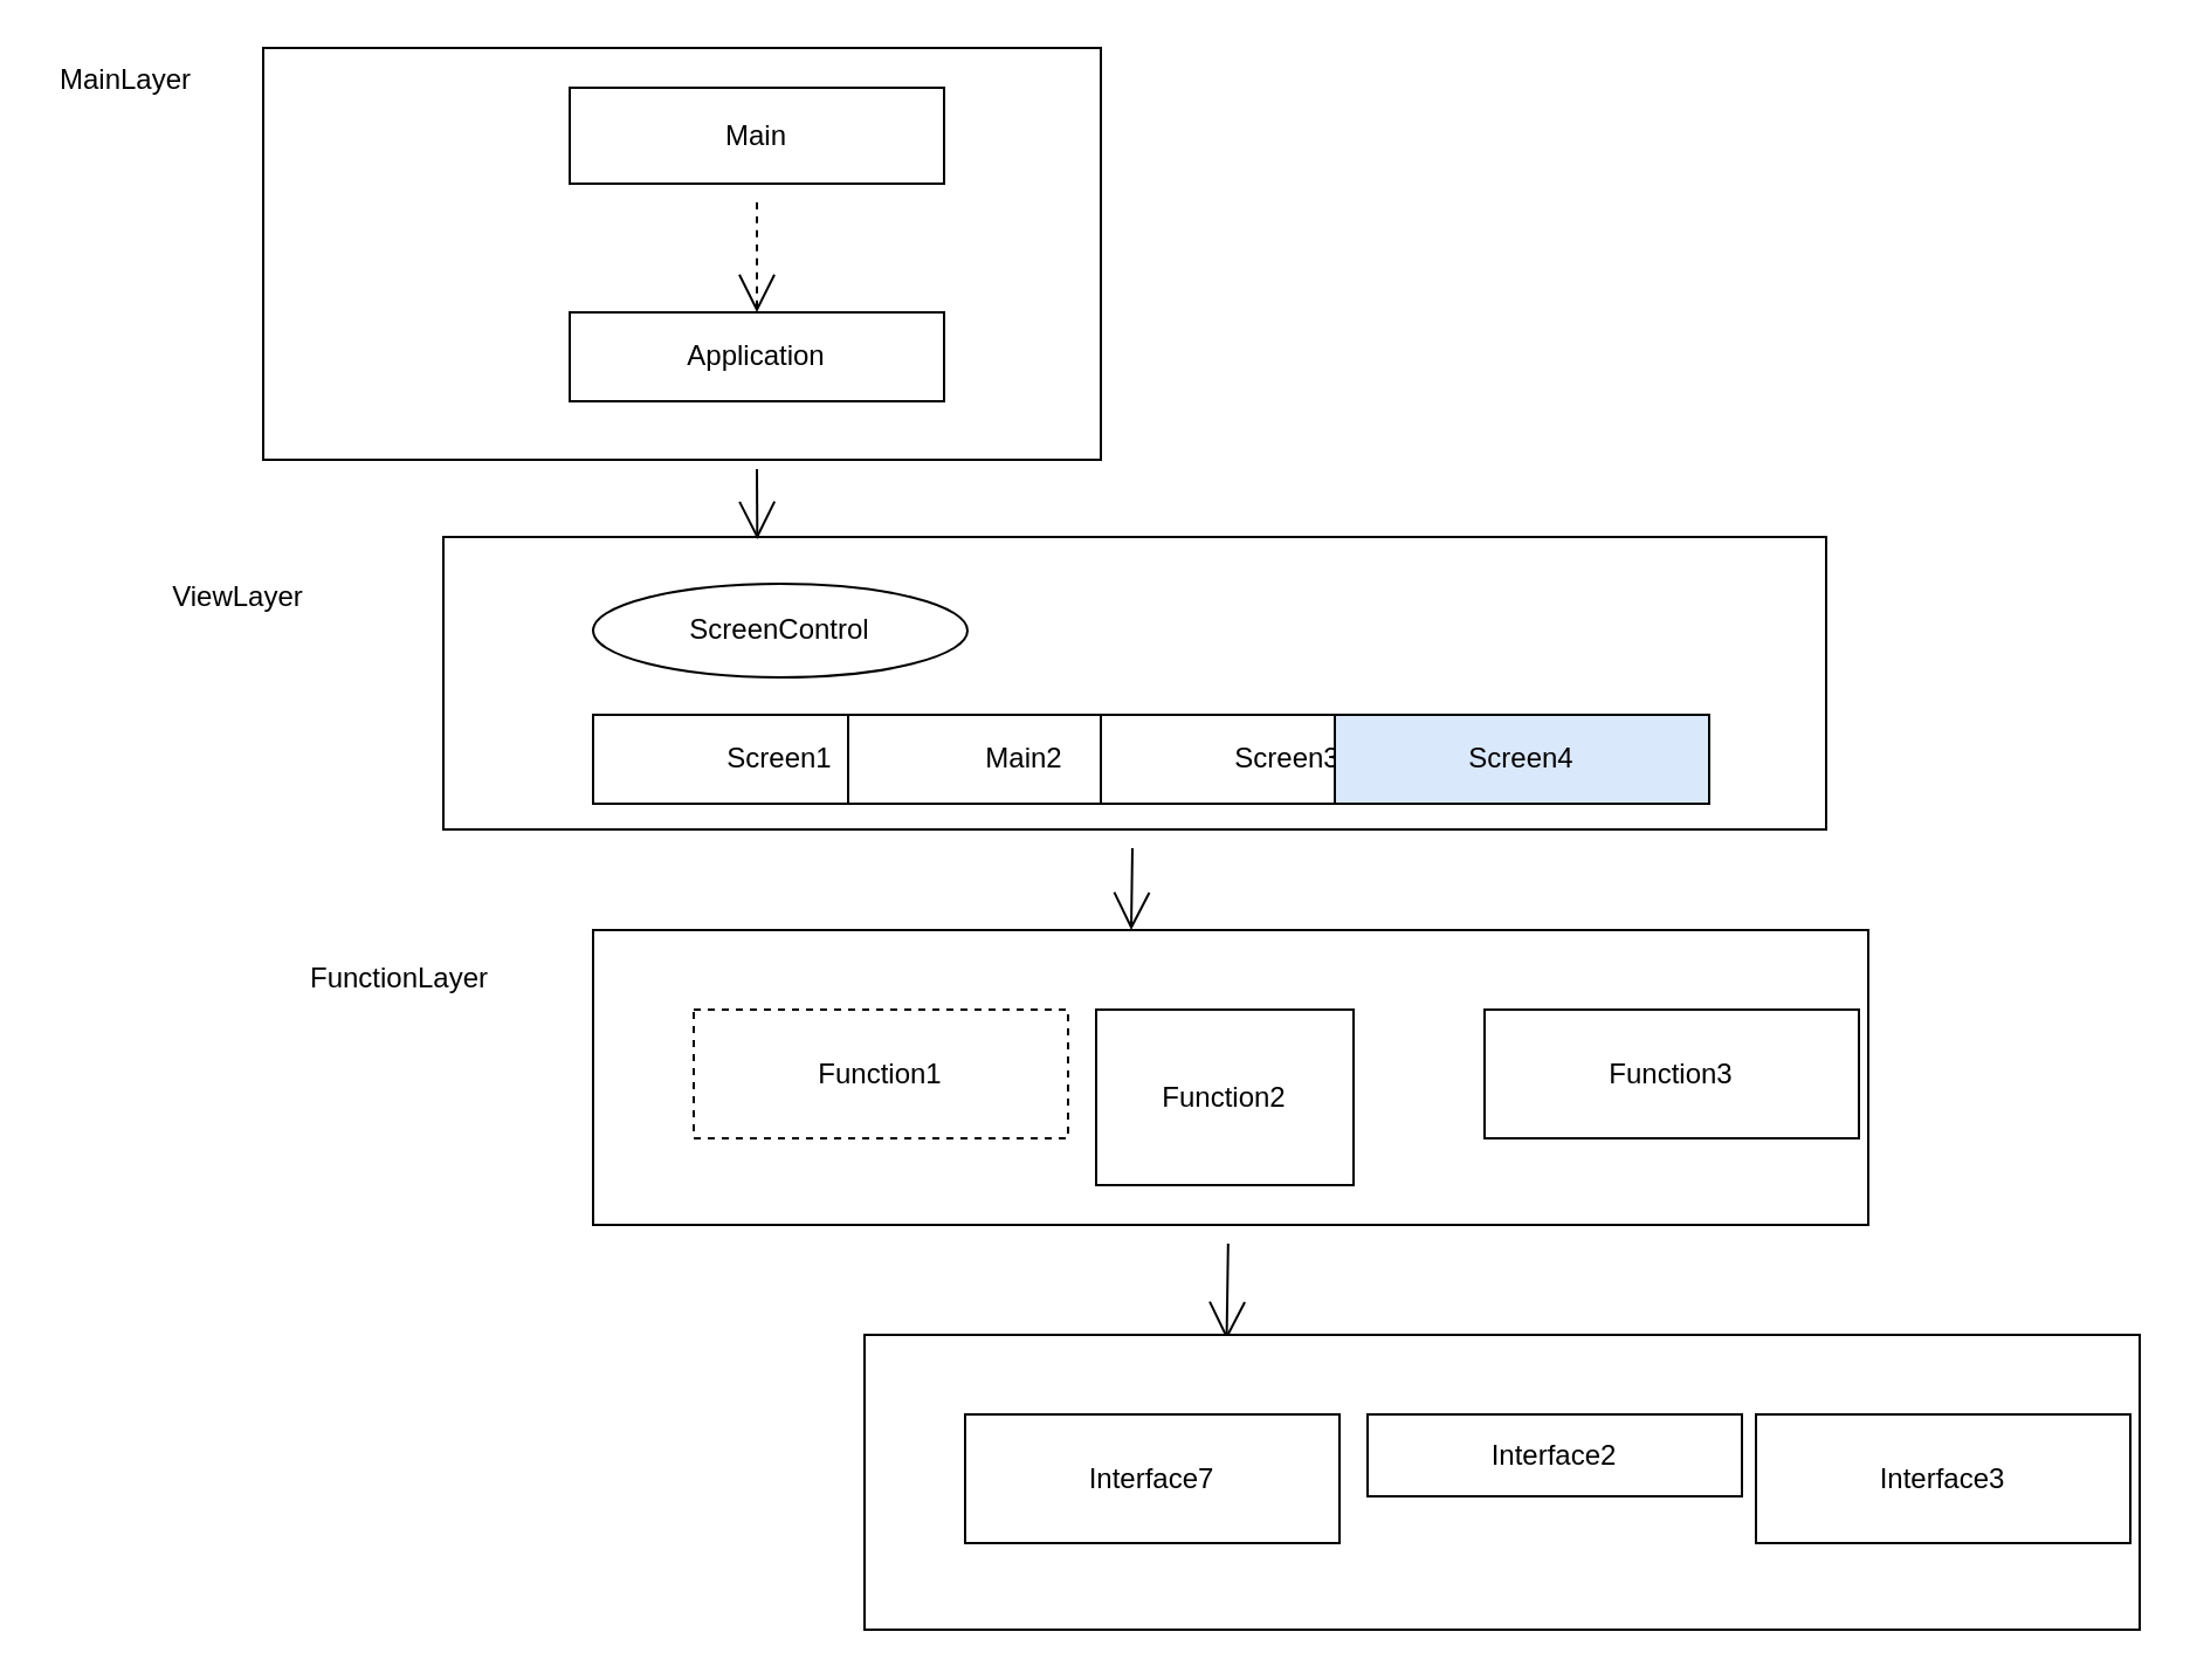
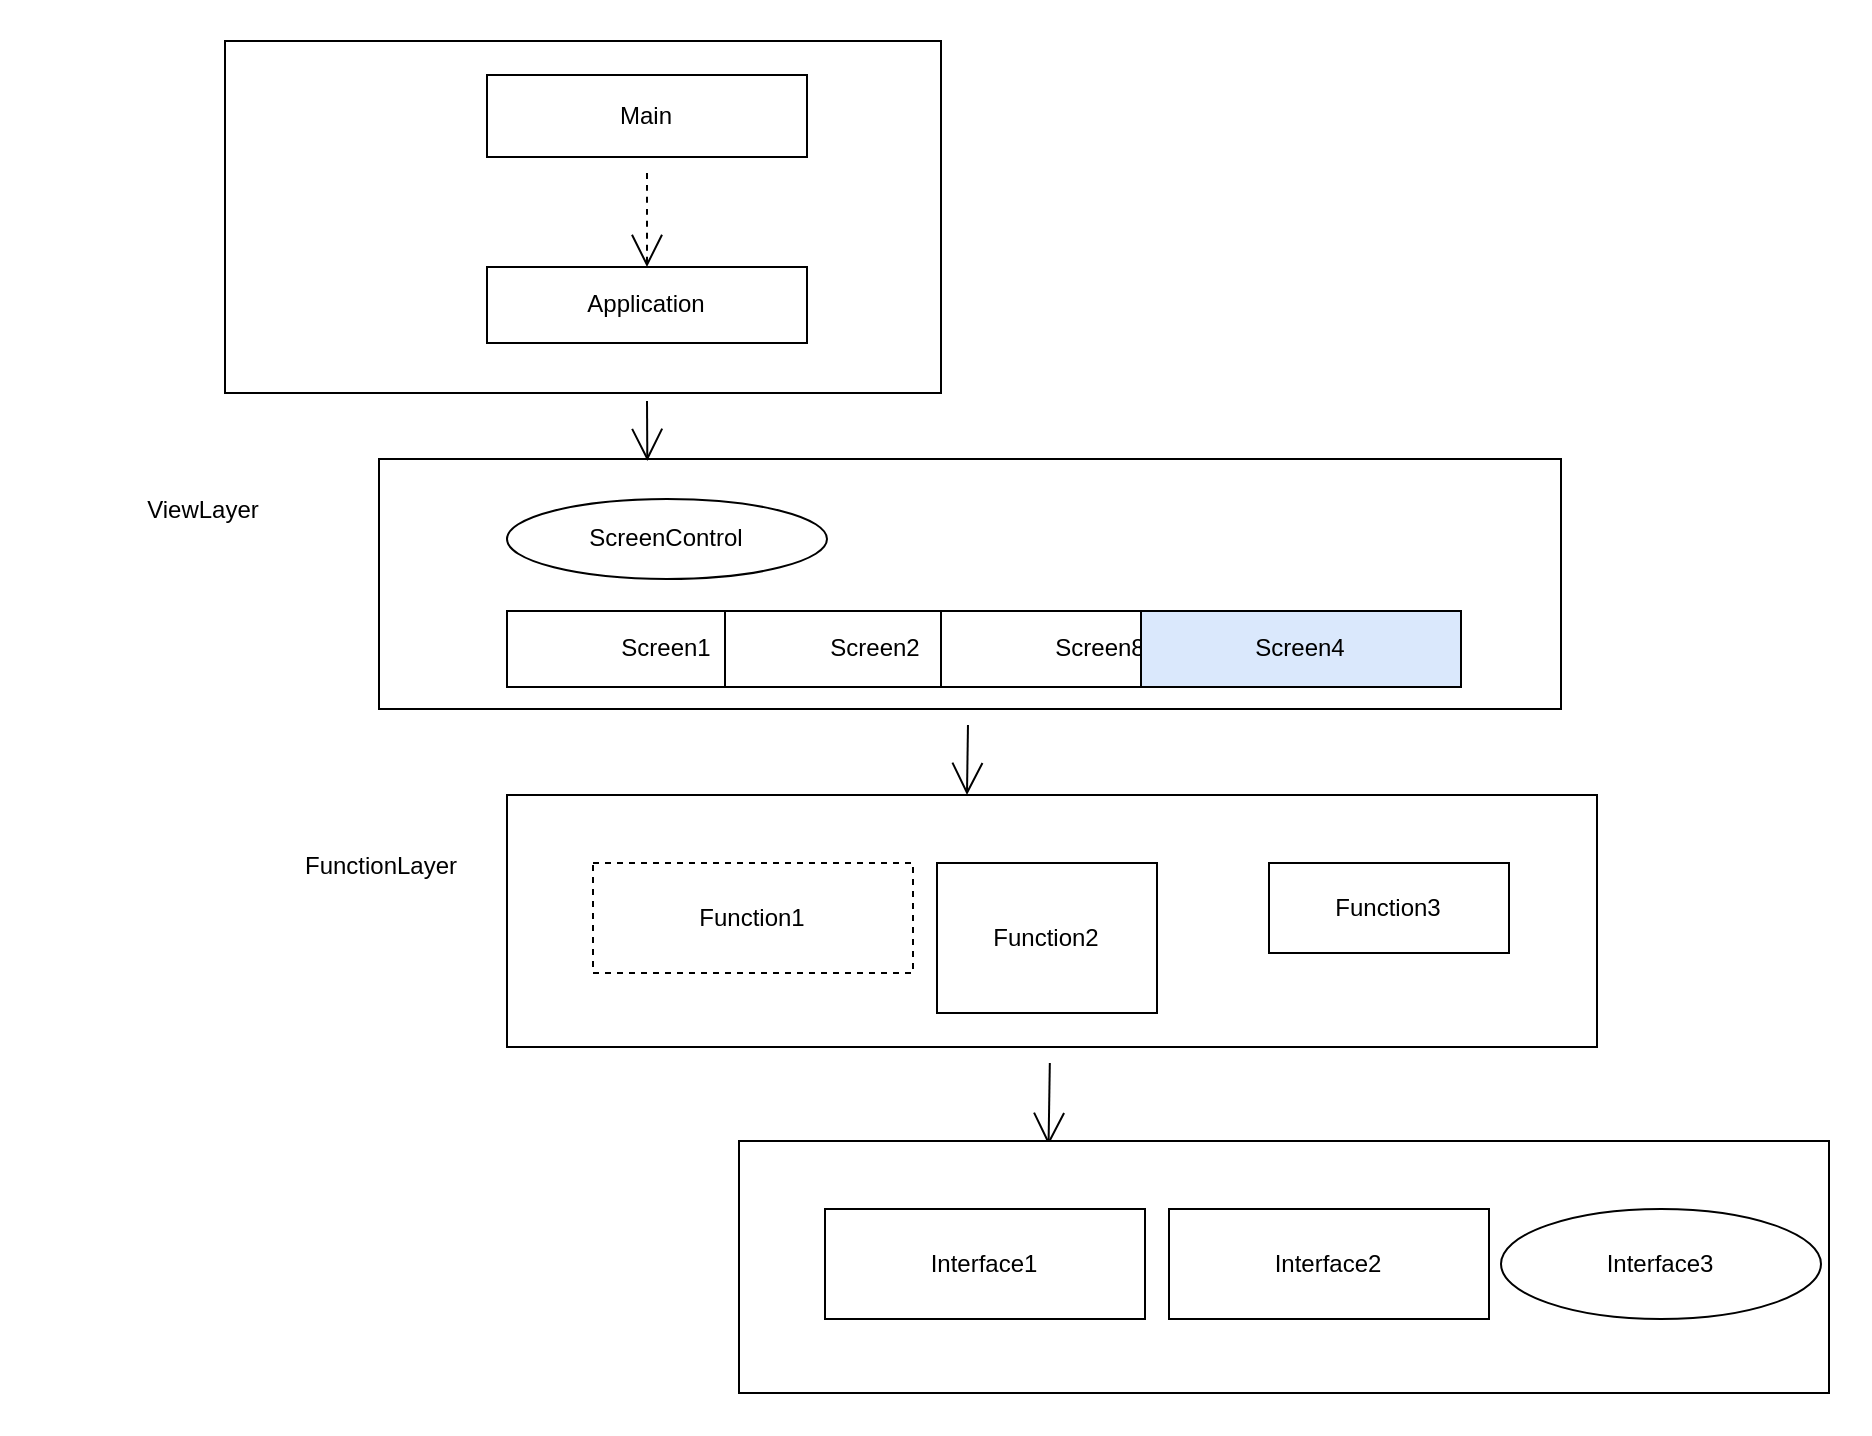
  <mxCell id="0" />
  <mxCell id="1" parent="0" />
  <mxCell id="2" style="edgeStyle=none;curved=1;rounded=0;orthogonalLoop=1;jettySize=auto;html=1;entryX=0.422;entryY=0;entryDx=0;entryDy=0;entryPerimeter=0;endArrow=open;startSize=14;endSize=14;sourcePerimeterSpacing=8;targetPerimeterSpacing=8;" edge="1" parent="1" source="3" target="17"><mxGeometry relative="1" as="geometry" /></mxCell>
  <mxCell id="3" value="" style="rounded=0;whiteSpace=wrap;html=1;hachureGap=4;" vertex="1" parent="1"><mxGeometry x="189" y="229" width="591" height="125" as="geometry" /></mxCell>
  <mxCell id="4" value="" style="rounded=0;whiteSpace=wrap;html=1;hachureGap=4;" vertex="1" parent="1"><mxGeometry x="112" y="20" width="358" height="176" as="geometry" /></mxCell>
  <mxCell id="5" style="edgeStyle=none;curved=1;rounded=0;orthogonalLoop=1;jettySize=auto;html=1;entryX=0.5;entryY=0;entryDx=0;entryDy=0;endArrow=open;startSize=14;endSize=14;sourcePerimeterSpacing=8;targetPerimeterSpacing=8;dashed=1;" edge="1" parent="1" source="6" target="8"><mxGeometry relative="1" as="geometry" /></mxCell>
  <mxCell id="6" value="Main" style="rounded=0;whiteSpace=wrap;html=1;hachureGap=4;" vertex="1" parent="1"><mxGeometry x="243" y="37" width="160" height="41" as="geometry" /></mxCell>
  <mxCell id="7" style="edgeStyle=none;curved=1;rounded=0;orthogonalLoop=1;jettySize=auto;html=1;entryX=0.227;entryY=0.008;entryDx=0;entryDy=0;entryPerimeter=0;endArrow=open;startSize=14;endSize=14;sourcePerimeterSpacing=8;targetPerimeterSpacing=8;" edge="1" parent="1" target="3"><mxGeometry relative="1" as="geometry"><mxPoint x="323" y="200" as="sourcePoint" /></mxGeometry></mxCell>
  <mxCell id="8" value="Application" style="rounded=0;whiteSpace=wrap;html=1;hachureGap=4;" vertex="1" parent="1"><mxGeometry x="243" y="133" width="160" height="38" as="geometry" /></mxCell>
- <mxCell id="9" value="MainLayer" style="text;html=1;align=center;verticalAlign=middle;resizable=0;points=[];autosize=1;strokeColor=none;fillColor=none;hachureGap=4;" vertex="1" parent="1"><mxGeometry x="20" y="25" width="66" height="18" as="geometry" /></mxCell>
  <mxCell id="10" value="ViewLayer" style="text;html=1;align=center;verticalAlign=middle;resizable=0;points=[];autosize=1;strokeColor=none;fillColor=none;hachureGap=4;" vertex="1" parent="1"><mxGeometry x="68" y="246" width="66" height="18" as="geometry" /></mxCell>
  <mxCell id="11" value="Screen1" style="rounded=0;whiteSpace=wrap;html=1;hachureGap=4;" vertex="1" parent="1"><mxGeometry x="253" y="305" width="160" height="38" as="geometry" /></mxCell>
- <mxCell id="12" value="Main2" style="rounded=0;whiteSpace=wrap;html=1;hachureGap=4;" vertex="1" parent="1"><mxGeometry x="362" y="305" width="151" height="38" as="geometry" /></mxCell>
- <mxCell id="13" value="Screen3" style="rounded=0;whiteSpace=wrap;html=1;hachureGap=4;" vertex="1" parent="1"><mxGeometry x="470" y="305" width="160" height="38" as="geometry" /></mxCell>
+ <mxCell id="12" value="Screen2" style="rounded=0;whiteSpace=wrap;html=1;hachureGap=4;" vertex="1" parent="1"><mxGeometry x="362" y="305" width="151" height="38" as="geometry" /></mxCell>
+ <mxCell id="13" value="Screen8" style="rounded=0;whiteSpace=wrap;html=1;hachureGap=4;" vertex="1" parent="1"><mxGeometry x="470" y="305" width="160" height="38" as="geometry" /></mxCell>
  <mxCell id="14" value="Screen4" style="rounded=0;whiteSpace=wrap;html=1;hachureGap=4;fillColor=#dae8fc;" vertex="1" parent="1"><mxGeometry x="570" y="305" width="160" height="38" as="geometry" /></mxCell>
  <mxCell id="15" value="ScreenControl" style="ellipse;whiteSpace=wrap;html=1;hachureGap=4;" vertex="1" parent="1"><mxGeometry x="253" y="249" width="160" height="40" as="geometry" /></mxCell>
  <mxCell id="16" style="edgeStyle=none;curved=1;rounded=0;orthogonalLoop=1;jettySize=auto;html=1;entryX=0.284;entryY=0.016;entryDx=0;entryDy=0;entryPerimeter=0;endArrow=open;startSize=14;endSize=14;sourcePerimeterSpacing=8;targetPerimeterSpacing=8;" edge="1" parent="1" source="17" target="22"><mxGeometry relative="1" as="geometry" /></mxCell>
  <mxCell id="17" value="" style="rounded=0;whiteSpace=wrap;html=1;hachureGap=4;" vertex="1" parent="1"><mxGeometry x="253" y="397" width="545" height="126" as="geometry" /></mxCell>
  <mxCell id="18" value="Function1" style="rounded=0;whiteSpace=wrap;html=1;hachureGap=4;dashed=1;" vertex="1" parent="1"><mxGeometry x="296" y="431" width="160" height="55" as="geometry" /></mxCell>
- <mxCell id="19" value="FunctionLayer" style="text;html=1;align=center;verticalAlign=middle;resizable=0;points=[];autosize=1;strokeColor=none;fillColor=none;hachureGap=4;" vertex="1" parent="1"><mxGeometry x="127" y="409" width="86" height="18" as="geometry" /></mxCell>
+ <mxCell id="19" value="FunctionLayer" style="text;html=1;align=center;verticalAlign=middle;resizable=0;points=[];autosize=1;strokeColor=none;fillColor=none;hachureGap=4;" vertex="1" parent="1"><mxGeometry x="147" y="424" width="86" height="18" as="geometry" /></mxCell>
  <mxCell id="20" value="Function2" style="rounded=0;whiteSpace=wrap;html=1;hachureGap=4;" vertex="1" parent="1"><mxGeometry x="468" y="431" width="110" height="75" as="geometry" /></mxCell>
- <mxCell id="21" value="Function3" style="rounded=0;whiteSpace=wrap;html=1;hachureGap=4;" vertex="1" parent="1"><mxGeometry x="634" y="431" width="160" height="55" as="geometry" /></mxCell>
+ <mxCell id="21" value="Function3" style="rounded=0;whiteSpace=wrap;html=1;hachureGap=4;" vertex="1" parent="1"><mxGeometry x="634" y="431" width="120" height="45" as="geometry" /></mxCell>
  <mxCell id="22" value="" style="rounded=0;whiteSpace=wrap;html=1;hachureGap=4;" vertex="1" parent="1"><mxGeometry x="369" y="570" width="545" height="126" as="geometry" /></mxCell>
- <mxCell id="23" value="Interface7" style="rounded=0;whiteSpace=wrap;html=1;hachureGap=4;" vertex="1" parent="1"><mxGeometry x="412" y="604" width="160" height="55" as="geometry" /></mxCell>
- <mxCell id="24" value="Interface2" style="rounded=0;whiteSpace=wrap;html=1;hachureGap=4;" vertex="1" parent="1"><mxGeometry x="584" y="604" width="160" height="35" as="geometry" /></mxCell>
- <mxCell id="25" value="Interface3" style="rounded=0;whiteSpace=wrap;html=1;hachureGap=4;" vertex="1" parent="1"><mxGeometry x="750" y="604" width="160" height="55" as="geometry" /></mxCell>
+ <mxCell id="23" value="Interface1" style="rounded=0;whiteSpace=wrap;html=1;hachureGap=4;" vertex="1" parent="1"><mxGeometry x="412" y="604" width="160" height="55" as="geometry" /></mxCell>
+ <mxCell id="24" value="Interface2" style="rounded=0;whiteSpace=wrap;html=1;hachureGap=4;" vertex="1" parent="1"><mxGeometry x="584" y="604" width="160" height="55" as="geometry" /></mxCell>
+ <mxCell id="25" value="Interface3" style="ellipse;whiteSpace=wrap;html=1;hachureGap=4;" vertex="1" parent="1"><mxGeometry x="750" y="604" width="160" height="55" as="geometry" /></mxCell>
